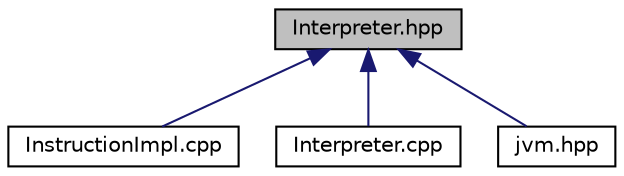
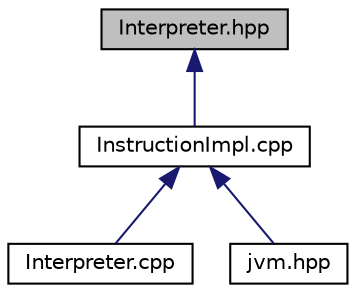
  digraph {
    node [color=black fillcolor=white fontname=Helvetica fontsize=10 shape=record style=filled]
    edge [color=midnightblue dir=back fontname=Helvetica fontsize=10 labelfontname=Helvetica labelfontsize=10 style=solid]
    n1 [fillcolor=grey75 fontcolor=black height=0.2 label="Interpreter.hpp" width=0.4]
    n2 [height=0.2 label="InstructionImpl.cpp" width=0.4]
    n3 [height=0.2 label="Interpreter.cpp" width=0.4]
    n4 [height=0.2 label="jvm.hpp" width=0.4]
    n1 -> n2
-   n1 -> n3
-   n1 -> n4
+   n2 -> n3
+   n2 -> n4
  }
